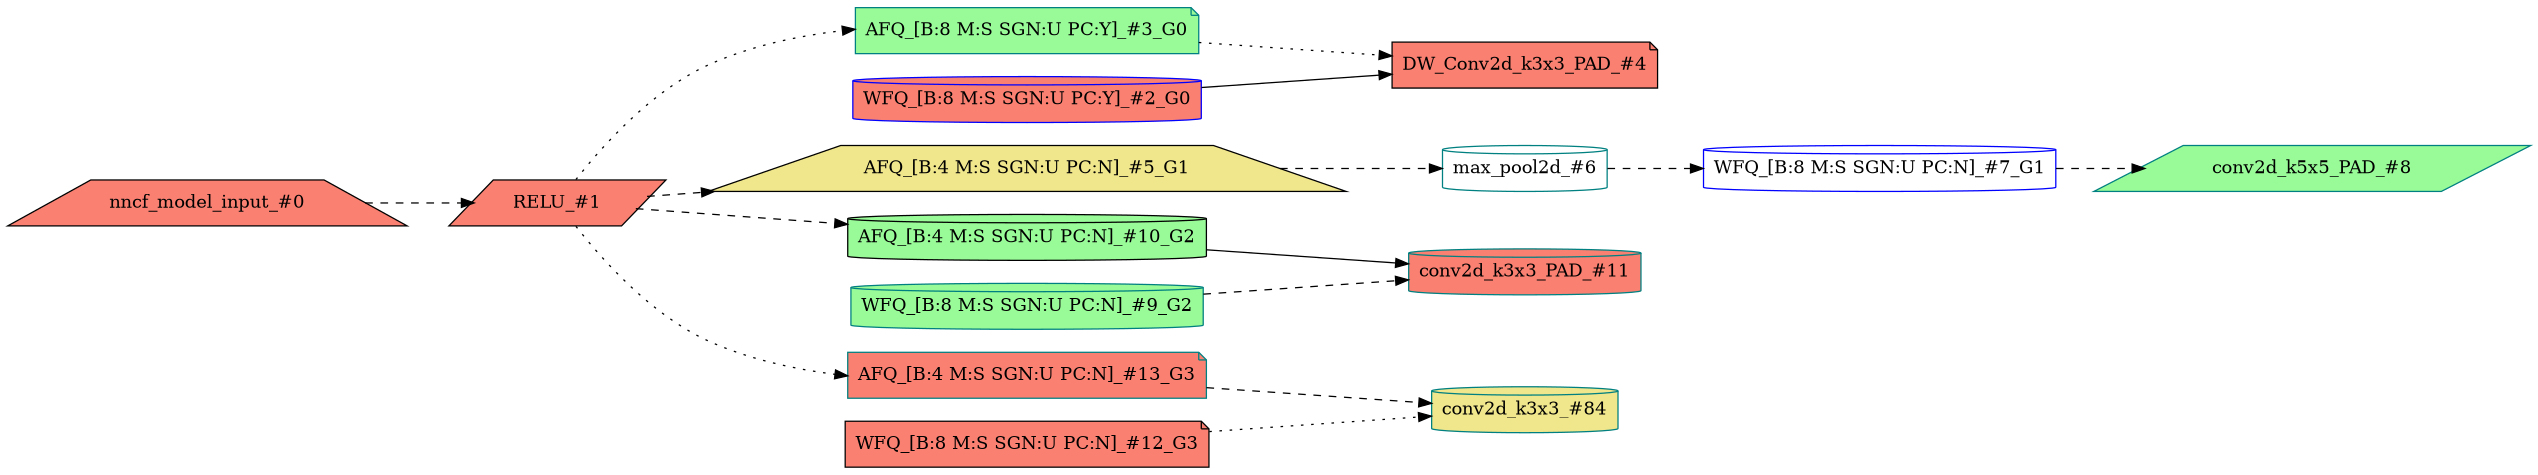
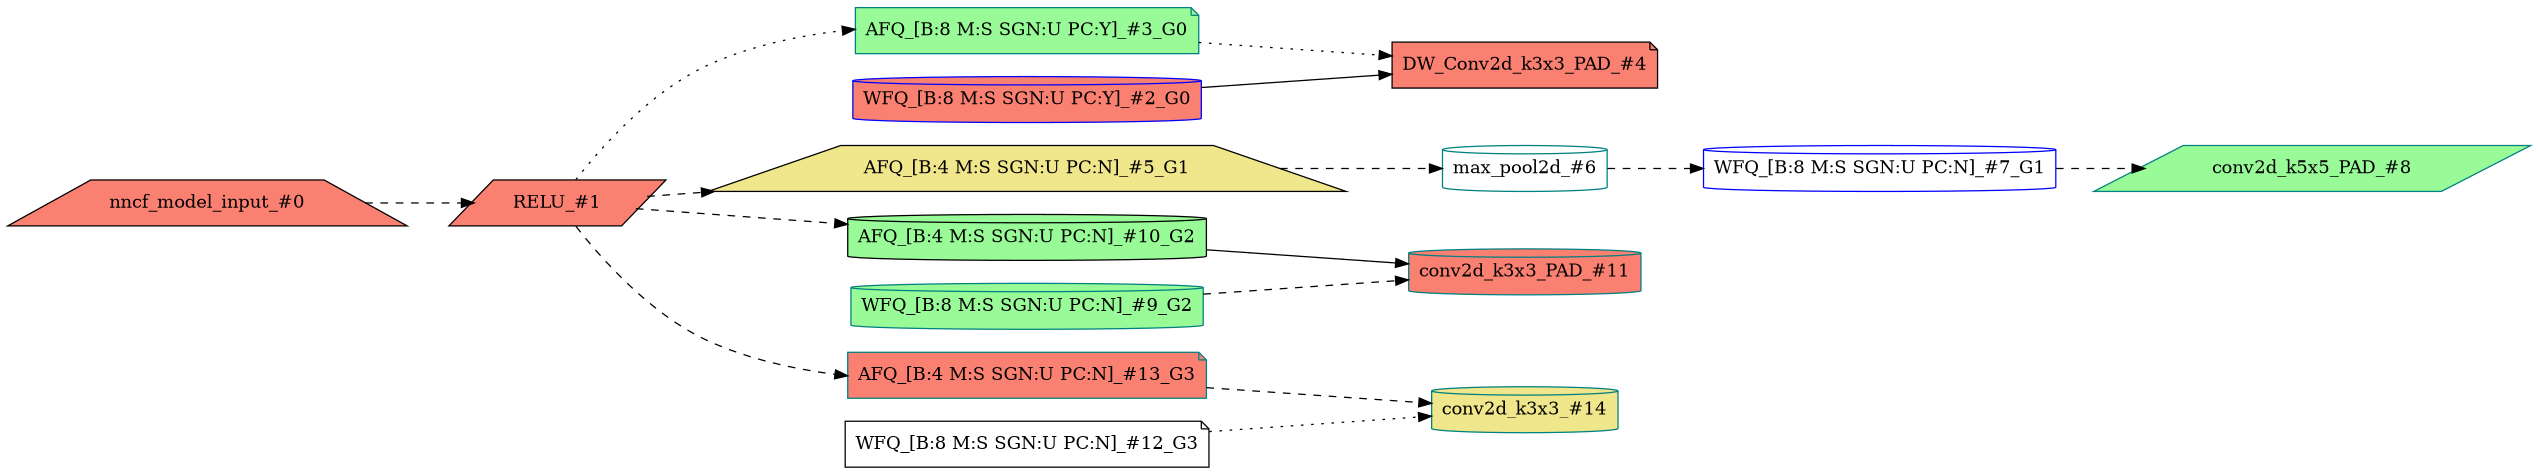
  strict digraph {
    rankdir=LR
    node [color=teal fillcolor=salmon shape=cylinder style=filled type=symmetric_quantize]
    edge [style=dashed]
    n1 [color=black label="nncf_model_input_#0" shape=trapezium type=nncf_model_input]
    n2 [color=black label="RELU_#1" scope="MultiBranchesModel/ReLU" shape=parallelogram type=RELU]
    n3 [fillcolor=palegreen label="AFQ_[B:8 M:S SGN:U PC:Y]_#3_G0" scope="MultiBranchesModel/NNCFConv2d[conv_a]/SymmetricQuantizer" shape=note]
    n4 [color=black fillcolor=khaki label="AFQ_[B:4 M:S SGN:U PC:N]_#5_G1" scope="MultiBranchesModel/MaxPool2d[max_pool_b]/SymmetricQuantizer" shape=trapezium]
    n5 [color=black fillcolor=palegreen label="AFQ_[B:4 M:S SGN:U PC:N]_#10_G2" scope="MultiBranchesModel/NNCFConv2d[conv_c]/SymmetricQuantizer"]
    n6 [label="AFQ_[B:4 M:S SGN:U PC:N]_#13_G3" scope="MultiBranchesModel/NNCFConv2d[conv_d]/SymmetricQuantizer" shape=note]
    n7 [color=black label="DW_Conv2d_k3x3_PAD_#4" scope="MultiBranchesModel/NNCFConv2d[conv_a]" shape=note type=conv2d]
    n8 [fillcolor=white label="max_pool2d_#6" scope="MultiBranchesModel/MaxPool2d[max_pool_b]" type=max_pool2d]
    n9 [label="conv2d_k3x3_PAD_#11" scope="MultiBranchesModel/NNCFConv2d[conv_c]" type=conv2d]
-   n10 [fillcolor=khaki label="conv2d_k3x3_#84" scope="MultiBranchesModel/NNCFConv2d[conv_d]" type=conv2d]
+   n10 [fillcolor=khaki label="conv2d_k3x3_#14" scope="MultiBranchesModel/NNCFConv2d[conv_d]" type=conv2d]
    n11 [color=blue label="WFQ_[B:8 M:S SGN:U PC:Y]_#2_G0" scope="MultiBranchesModel/NNCFConv2d[conv_a]/ModuleDict[pre_ops]/UpdateWeight[0]/SymmetricQuantizer[op]"]
    n12 [color=blue fillcolor=white label="WFQ_[B:8 M:S SGN:U PC:N]_#7_G1" scope="MultiBranchesModel/NNCFConv2d[conv_b]/ModuleDict[pre_ops]/UpdateWeight[0]/SymmetricQuantizer[op]"]
    n13 [fillcolor=palegreen label="conv2d_k5x5_PAD_#8" scope="MultiBranchesModel/NNCFConv2d[conv_b]" shape=parallelogram type=conv2d]
    n14 [fillcolor=palegreen label="WFQ_[B:8 M:S SGN:U PC:N]_#9_G2" scope="MultiBranchesModel/NNCFConv2d[conv_c]/ModuleDict[pre_ops]/UpdateWeight[0]/SymmetricQuantizer[op]"]
-   n15 [color=black label="WFQ_[B:8 M:S SGN:U PC:N]_#12_G3" scope="MultiBranchesModel/NNCFConv2d[conv_d]/ModuleDict[pre_ops]/UpdateWeight[0]/SymmetricQuantizer[op]" shape=note]
+   n15 [color=black fillcolor=white label="WFQ_[B:8 M:S SGN:U PC:N]_#12_G3" scope="MultiBranchesModel/NNCFConv2d[conv_d]/ModuleDict[pre_ops]/UpdateWeight[0]/SymmetricQuantizer[op]" shape=note]
    n1 -> n2
    n2 -> n3 [style=dotted]
    n2 -> n4
    n2 -> n5
-   n2 -> n6 [style=dotted]
+   n2 -> n6
    n3 -> n7 [style=dotted]
    n4 -> n8
    n5 -> n9 [style=solid]
    n6 -> n10
    n8 -> n12
    n11 -> n7 [style=solid]
    n12 -> n13
    n14 -> n9
    n15 -> n10 [style=dotted]
  }
